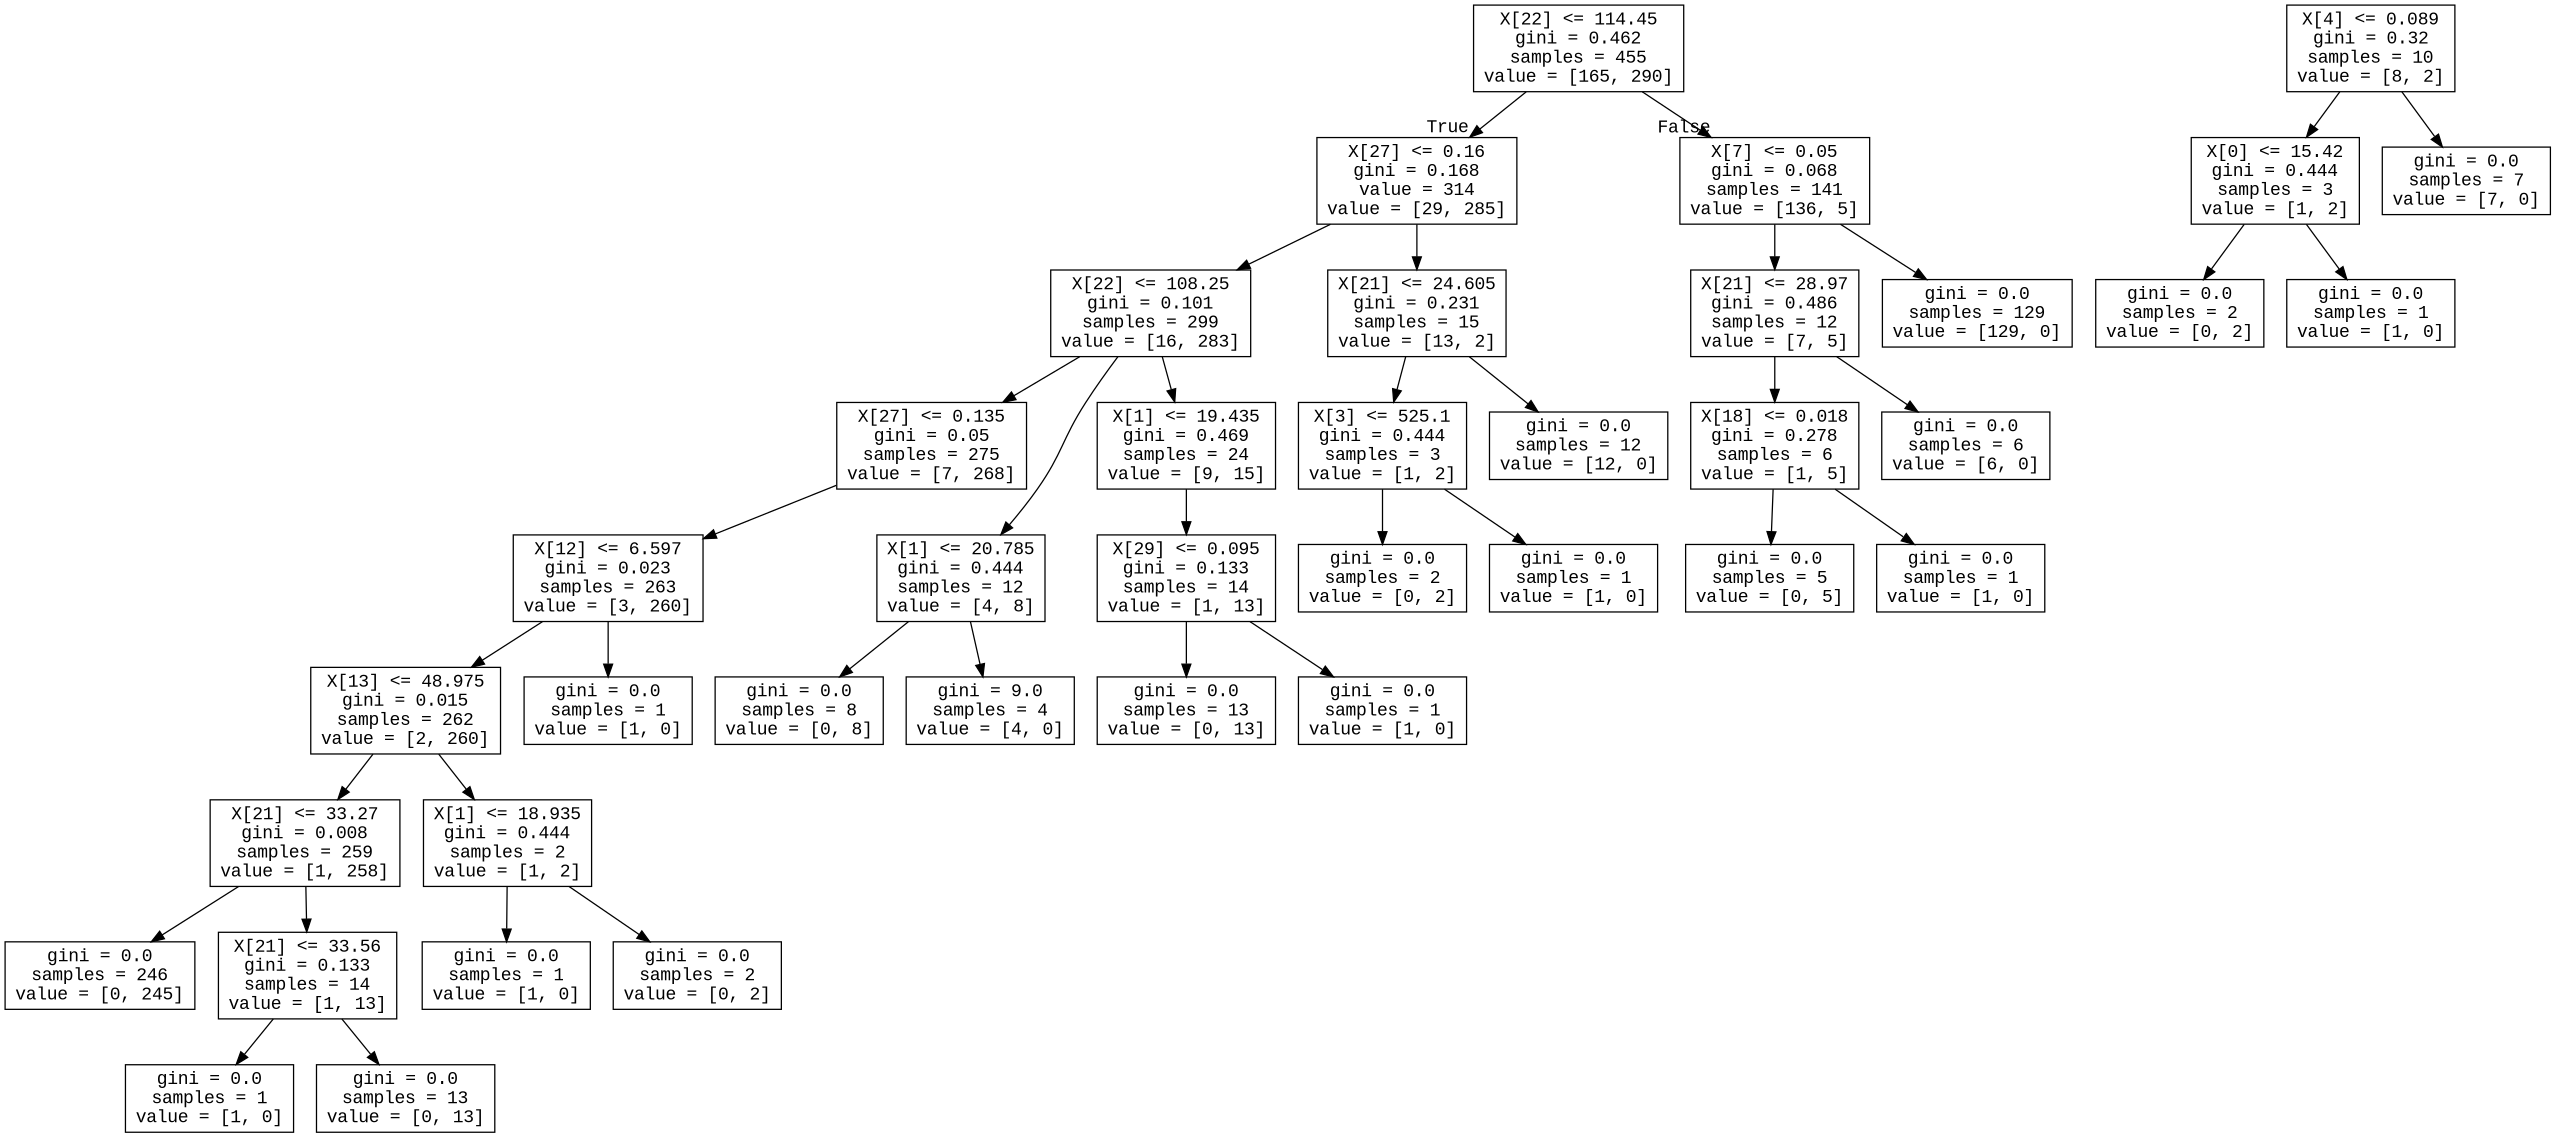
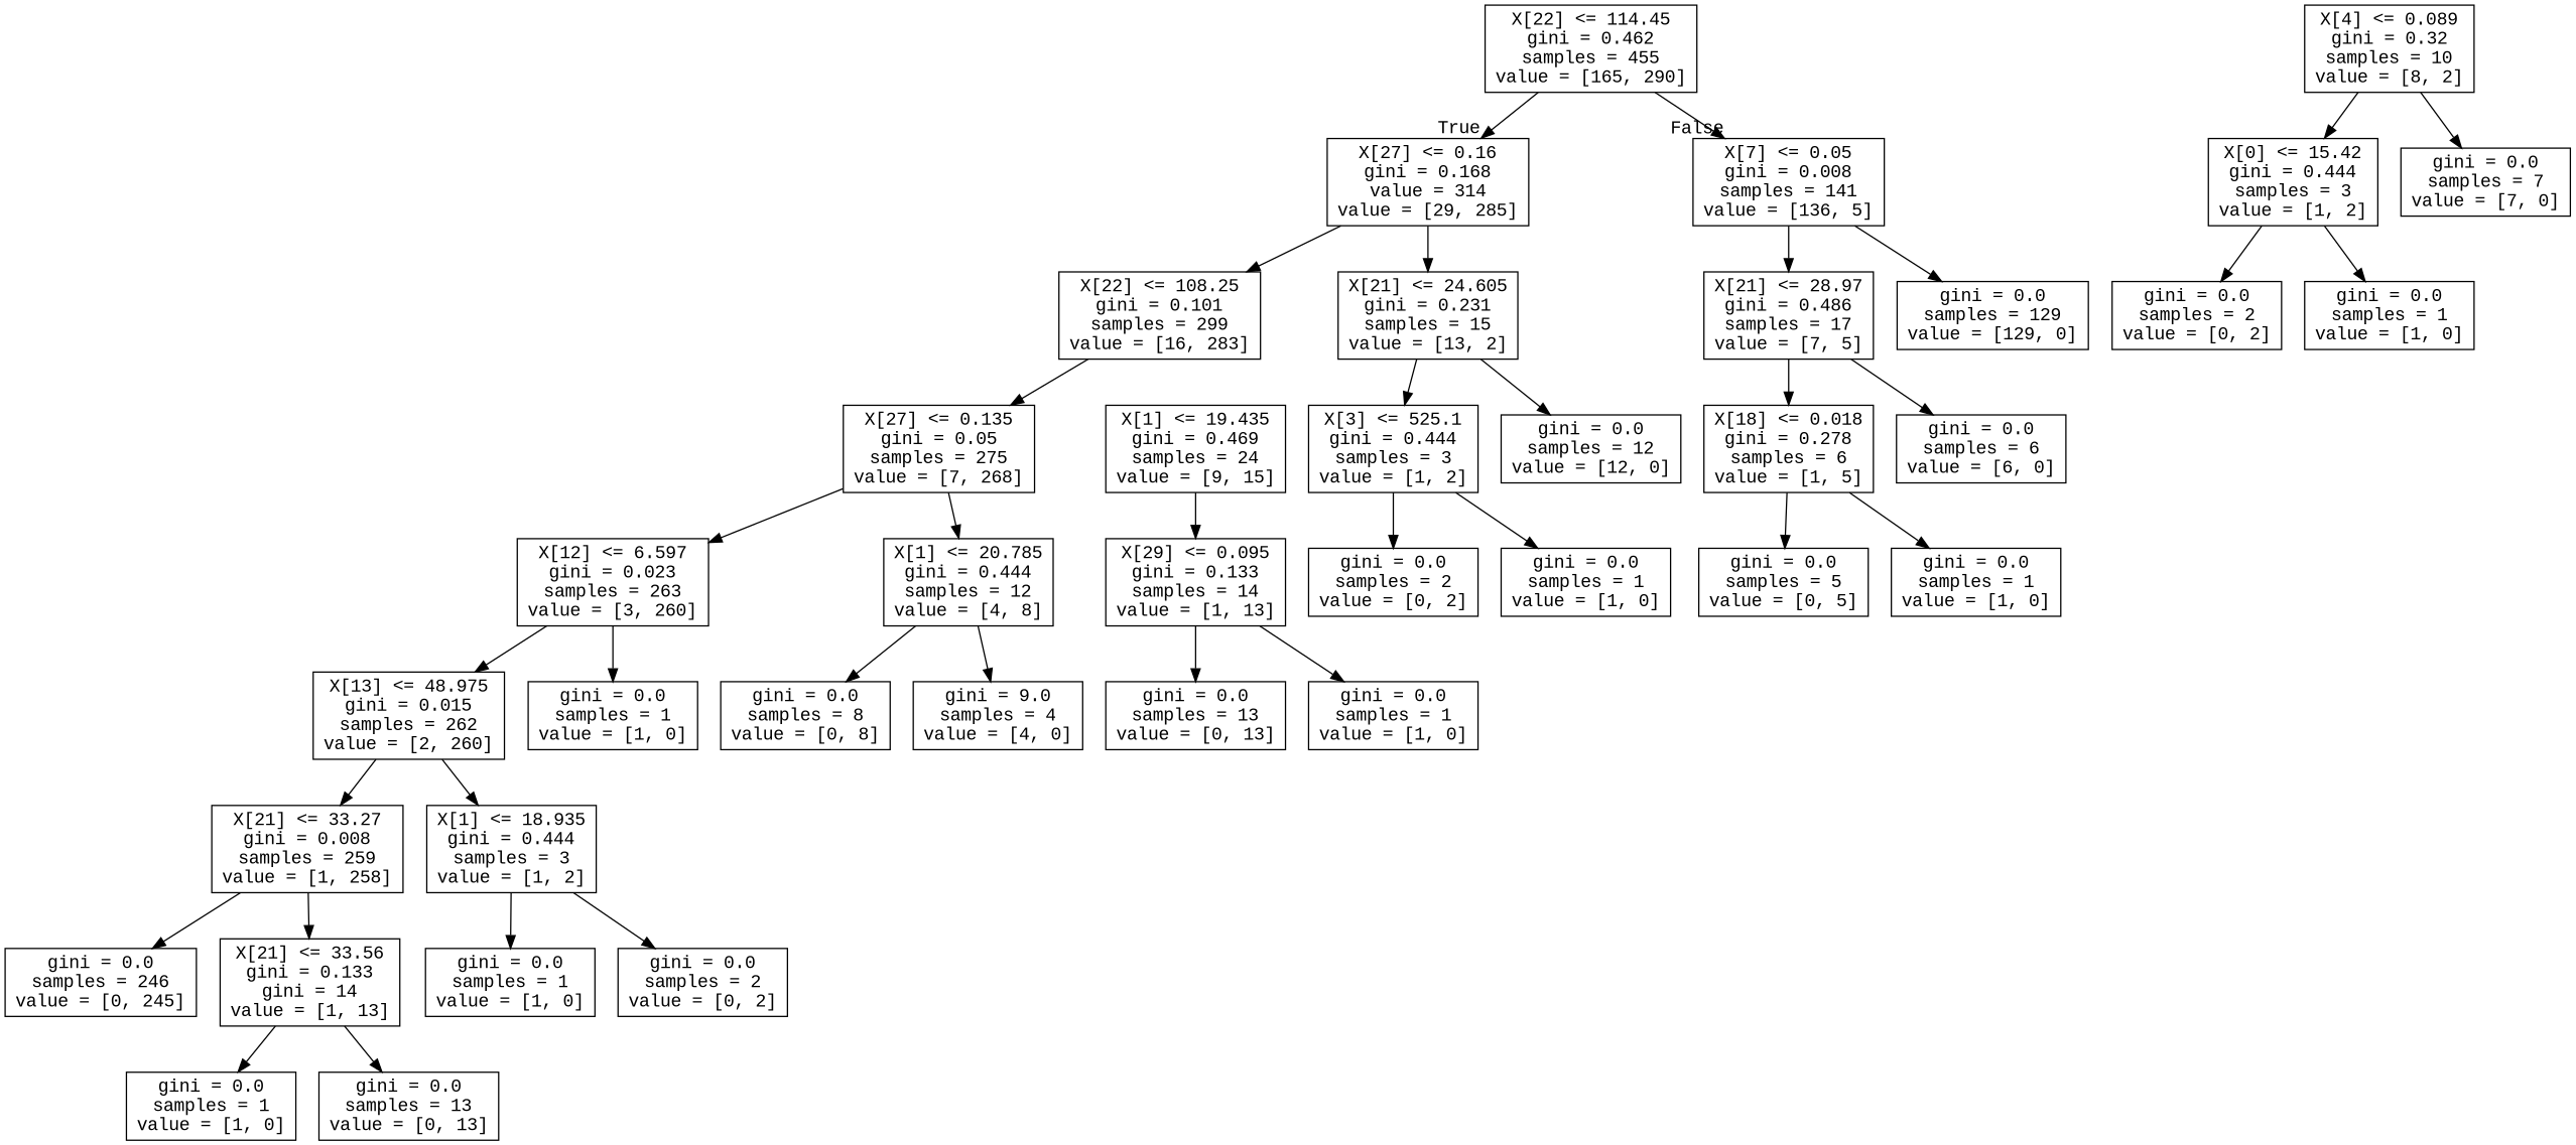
  digraph {
    fontname="Liberation Mono"
    node [fontname="Liberation Mono" shape=box]
    edge [fontname="Liberation Mono"]
    n1 [label="X[22] <= 114.45\ngini = 0.462\nsamples = 455\nvalue = [165, 290]"]
    n2 [label="X[27] <= 0.16\ngini = 0.168\nvalue = 314\nvalue = [29, 285]"]
-   n3 [label="X[7] <= 0.05\ngini = 0.068\nsamples = 141\nvalue = [136, 5]"]
+   n3 [label="X[7] <= 0.05\ngini = 0.008\nsamples = 141\nvalue = [136, 5]"]
    n4 [label="X[22] <= 108.25\ngini = 0.101\nsamples = 299\nvalue = [16, 283]"]
    n5 [label="X[21] <= 24.605\ngini = 0.231\nsamples = 15\nvalue = [13, 2]"]
-   n6 [label="X[21] <= 28.97\ngini = 0.486\nsamples = 12\nvalue = [7, 5]"]
+   n6 [label="X[21] <= 28.97\ngini = 0.486\nsamples = 17\nvalue = [7, 5]"]
    n7 [label="gini = 0.0\nsamples = 129\nvalue = [129, 0]"]
    n8 [label="X[27] <= 0.135\ngini = 0.05\nsamples = 275\nvalue = [7, 268]"]
    n9 [label="X[1] <= 19.435\ngini = 0.469\nsamples = 24\nvalue = [9, 15]"]
    n10 [label="X[3] <= 525.1\ngini = 0.444\nsamples = 3\nvalue = [1, 2]"]
    n11 [label="gini = 0.0\nsamples = 12\nvalue = [12, 0]"]
    n12 [label="X[12] <= 6.597\ngini = 0.023\nsamples = 263\nvalue = [3, 260]"]
    n13 [label="X[1] <= 20.785\ngini = 0.444\nsamples = 12\nvalue = [4, 8]"]
    n14 [label="X[29] <= 0.095\ngini = 0.133\nsamples = 14\nvalue = [1, 13]"]
    n15 [label="X[13] <= 48.975\ngini = 0.015\nsamples = 262\nvalue = [2, 260]"]
    n16 [label="gini = 0.0\nsamples = 1\nvalue = [1, 0]"]
    n17 [label="gini = 0.0\nsamples = 8\nvalue = [0, 8]"]
    n18 [label="gini = 9.0\nsamples = 4\nvalue = [4, 0]"]
    n19 [label="X[21] <= 33.27\ngini = 0.008\nsamples = 259\nvalue = [1, 258]"]
-   n20 [label="X[1] <= 18.935\ngini = 0.444\nsamples = 2\nvalue = [1, 2]"]
+   n20 [label="X[1] <= 18.935\ngini = 0.444\nsamples = 3\nvalue = [1, 2]"]
    n21 [label="gini = 0.0\nsamples = 246\nvalue = [0, 245]"]
-   n22 [label="X[21] <= 33.56\ngini = 0.133\nsamples = 14\nvalue = [1, 13]"]
+   n22 [label="X[21] <= 33.56\ngini = 0.133\ngini = 14\nvalue = [1, 13]"]
    n23 [label="gini = 0.0\nsamples = 1\nvalue = [1, 0]"]
    n24 [label="gini = 0.0\nsamples = 2\nvalue = [0, 2]"]
    n25 [label="gini = 0.0\nsamples = 1\nvalue = [1, 0]"]
    n26 [label="gini = 0.0\nsamples = 13\nvalue = [0, 13]"]
    n27 [label="gini = 0.0\nsamples = 13\nvalue = [0, 13]"]
    n28 [label="gini = 0.0\nsamples = 1\nvalue = [1, 0]"]
    n29 [label="X[4] <= 0.089\ngini = 0.32\nsamples = 10\nvalue = [8, 2]"]
    n30 [label="X[0] <= 15.42\ngini = 0.444\nsamples = 3\nvalue = [1, 2]"]
    n31 [label="gini = 0.0\nsamples = 7\nvalue = [7, 0]"]
    n32 [label="gini = 0.0\nsamples = 2\nvalue = [0, 2]"]
    n33 [label="gini = 0.0\nsamples = 1\nvalue = [1, 0]"]
    n34 [label="gini = 0.0\nsamples = 2\nvalue = [0, 2]"]
    n35 [label="gini = 0.0\nsamples = 1\nvalue = [1, 0]"]
    n36 [label="X[18] <= 0.018\ngini = 0.278\nsamples = 6\nvalue = [1, 5]"]
    n37 [label="gini = 0.0\nsamples = 6\nvalue = [6, 0]"]
    n38 [label="gini = 0.0\nsamples = 5\nvalue = [0, 5]"]
    n39 [label="gini = 0.0\nsamples = 1\nvalue = [1, 0]"]
    n1 -> n2 [headlabel=True labelangle=45 labeldistance=2.5]
    n1 -> n3 [headlabel=False labelangle=-45 labeldistance=2.5]
    n2 -> n4
    n2 -> n5
    n3 -> n6
    n3 -> n7
    n4 -> n8
-   n4 -> n9
    n5 -> n10
    n5 -> n11
    n6 -> n36
    n6 -> n37
    n8 -> n12
-   n4 -> n13
+   n8 -> n13
    n9 -> n14
    n10 -> n34
    n10 -> n35
    n12 -> n15
    n12 -> n16
    n13 -> n17
    n13 -> n18
    n14 -> n27
    n14 -> n28
    n15 -> n19
    n15 -> n20
    n19 -> n21
    n19 -> n22
    n20 -> n23
    n20 -> n24
    n22 -> n25
    n22 -> n26
    n29 -> n30
    n29 -> n31
    n30 -> n32
    n30 -> n33
    n36 -> n38
    n36 -> n39
  }
